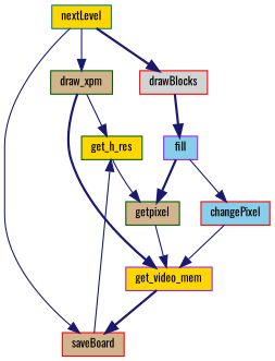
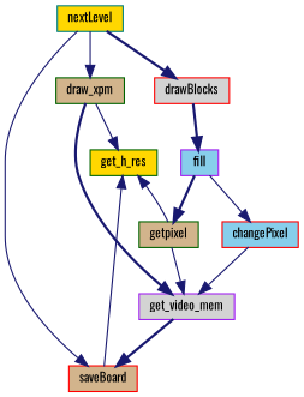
  digraph {
    fontname=Oswald
    rankdir=TB
    node [color=darkgreen fillcolor=tan fontname=Oswald fontsize=10 shape=record style=filled]
    edge [color=midnightblue fontname=Oswald fontsize=10 labelfontname=Helvetica labelfontsize=10 style=solid]
    n1 [color=teal fillcolor=gold fontcolor=black height=0.2 label=nextLevel width=0.4]
    n2 [height=0.2 label=draw_xpm width=0.4]
    n3 [color=red fillcolor=lightgrey height=0.2 label=drawBlocks width=0.4]
    n4 [color=red height=0.2 label=saveBoard width=0.4]
    n5 [fillcolor=gold height=0.2 label=get_h_res width=0.4]
-   n6 [color=purple fillcolor=gold height=0.2 label=get_video_mem width=0.4]
+   n6 [color=purple fillcolor=lightgrey height=0.2 label=get_video_mem width=0.4]
    n7 [color=purple fillcolor=skyblue height=0.2 label=fill width=0.4]
    n8 [height=0.2 label=getpixel width=0.4]
    n9 [color=red fillcolor=skyblue height=0.2 label=changePixel width=0.4]
    n1 -> n2
    n1 -> n3 [style=bold]
    n1 -> n4
    n2 -> n5
    n2 -> n6 [style=bold]
    n3 -> n7 [style=bold]
    n4 -> n5
    n6 -> n4 [style=bold]
    n7 -> n8 [style=bold]
    n7 -> n9
-   n5 -> n8
+   n8 -> n5
    n8 -> n6
    n9 -> n6
  }
